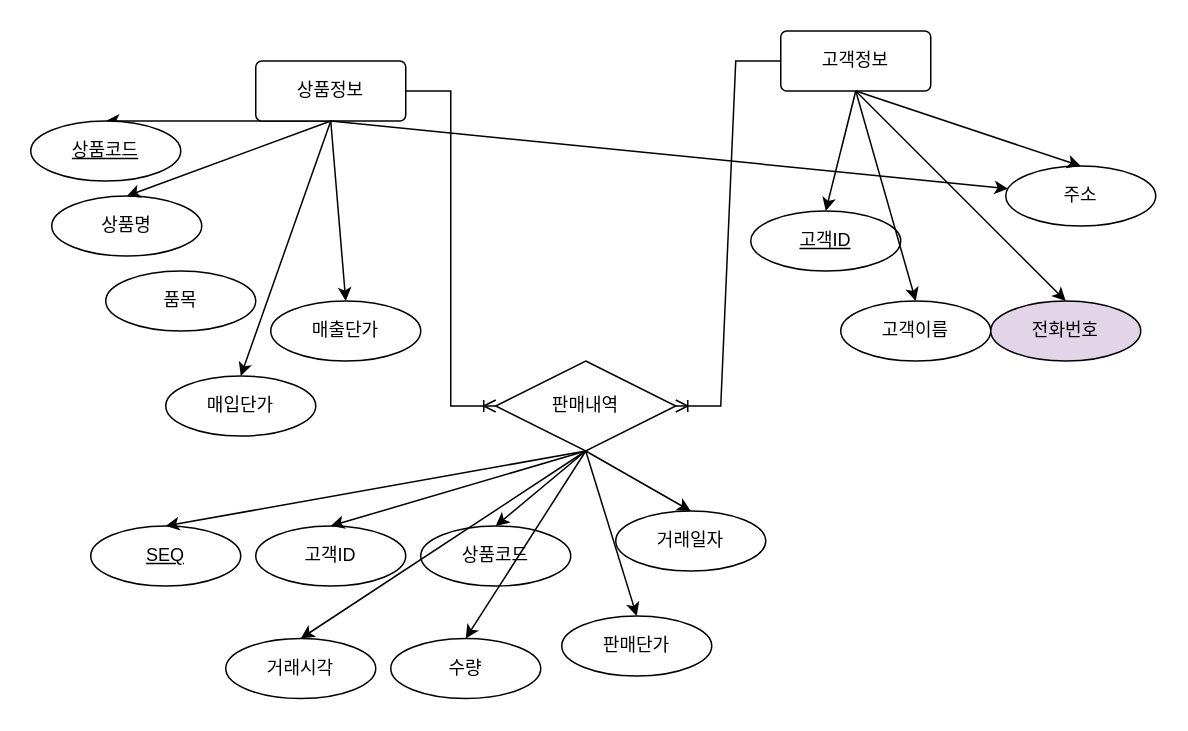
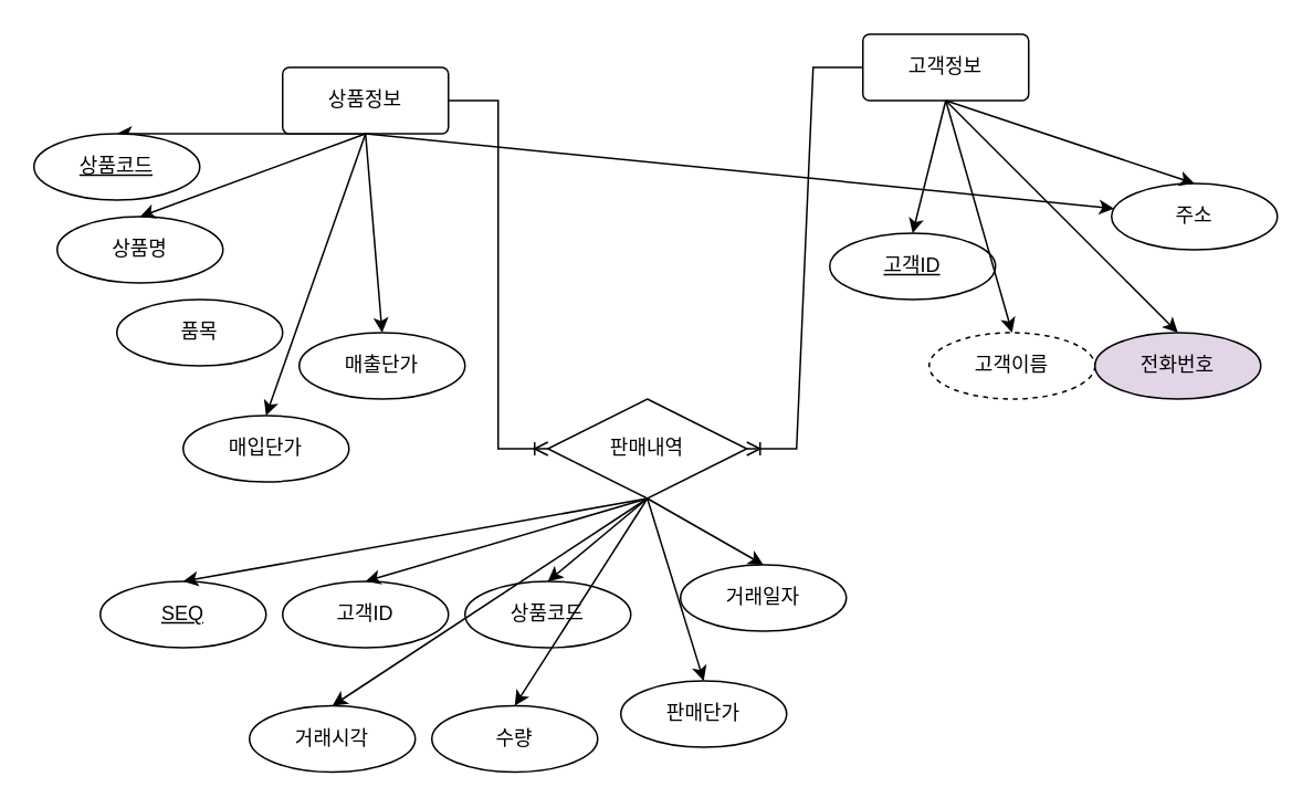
  <mxCell id="0" />
  <mxCell id="1" parent="0" />
  <mxCell id="2" style="rounded=0;orthogonalLoop=1;jettySize=auto;html=1;entryX=0.5;entryY=0;entryDx=0;entryDy=0;exitX=0.5;exitY=1;exitDx=0;exitDy=0;" edge="1" parent="1" source="3" target="4"><mxGeometry relative="1" as="geometry" /></mxCell>
  <mxCell id="3" value="상품정보" style="rounded=1;arcSize=10;whiteSpace=wrap;html=1;align=center;" vertex="1" parent="1"><mxGeometry x="170" y="40" width="100" height="40" as="geometry" /></mxCell>
  <mxCell id="4" value="상품코드" style="ellipse;whiteSpace=wrap;html=1;align=center;fontStyle=4;" vertex="1" parent="1"><mxGeometry x="20" y="80" width="100" height="40" as="geometry" /></mxCell>
  <mxCell id="5" value="상품명" style="ellipse;whiteSpace=wrap;html=1;align=center;" vertex="1" parent="1"><mxGeometry x="34" y="130" width="100" height="40" as="geometry" /></mxCell>
  <mxCell id="6" value="품목" style="ellipse;whiteSpace=wrap;html=1;align=center;" vertex="1" parent="1"><mxGeometry x="70" y="180" width="100" height="40" as="geometry" /></mxCell>
  <mxCell id="7" value="매입단가" style="ellipse;whiteSpace=wrap;html=1;align=center;" vertex="1" parent="1"><mxGeometry x="110" y="250" width="100" height="40" as="geometry" /></mxCell>
  <mxCell id="8" value="매출단가" style="ellipse;whiteSpace=wrap;html=1;align=center;" vertex="1" parent="1"><mxGeometry x="180" y="200" width="100" height="40" as="geometry" /></mxCell>
  <mxCell id="9" style="rounded=0;orthogonalLoop=1;jettySize=auto;html=1;entryX=0.5;entryY=0;entryDx=0;entryDy=0;exitX=0.5;exitY=1;exitDx=0;exitDy=0;" edge="1" parent="1" source="3" target="5"><mxGeometry relative="1" as="geometry"><mxPoint x="300" y="-60" as="sourcePoint" /><mxPoint x="80" y="20" as="targetPoint" /></mxGeometry></mxCell>
  <mxCell id="10" style="rounded=0;orthogonalLoop=1;jettySize=auto;html=1;exitX=0.5;exitY=1;exitDx=0;exitDy=0;" edge="1" parent="1" source="3" target="17"><mxGeometry relative="1" as="geometry"><mxPoint x="300" y="-60" as="sourcePoint" /><mxPoint x="190" y="20" as="targetPoint" /></mxGeometry></mxCell>
  <mxCell id="11" style="rounded=0;orthogonalLoop=1;jettySize=auto;html=1;entryX=0.5;entryY=0;entryDx=0;entryDy=0;exitX=0.5;exitY=1;exitDx=0;exitDy=0;" edge="1" parent="1" source="3" target="7"><mxGeometry relative="1" as="geometry"><mxPoint x="340" y="-40" as="sourcePoint" /><mxPoint x="300" y="20" as="targetPoint" /></mxGeometry></mxCell>
  <mxCell id="12" style="rounded=0;orthogonalLoop=1;jettySize=auto;html=1;entryX=0.5;entryY=0;entryDx=0;entryDy=0;exitX=0.5;exitY=1;exitDx=0;exitDy=0;" edge="1" parent="1" source="3" target="8"><mxGeometry relative="1" as="geometry"><mxPoint x="300" y="-60" as="sourcePoint" /><mxPoint x="410" y="20" as="targetPoint" /></mxGeometry></mxCell>
  <mxCell id="13" value="고객정보" style="rounded=1;arcSize=10;whiteSpace=wrap;html=1;align=center;" vertex="1" parent="1"><mxGeometry x="520" y="20" width="100" height="40" as="geometry" /></mxCell>
  <mxCell id="14" value="고객ID" style="ellipse;whiteSpace=wrap;html=1;align=center;fontStyle=4;" vertex="1" parent="1"><mxGeometry x="500" y="140" width="100" height="40" as="geometry" /></mxCell>
- <mxCell id="15" value="고객이름" style="ellipse;whiteSpace=wrap;html=1;align=center;" vertex="1" parent="1"><mxGeometry x="560" y="200" width="100" height="40" as="geometry" /></mxCell>
+ <mxCell id="15" value="고객이름" style="ellipse;whiteSpace=wrap;html=1;align=center;dashed=1;" vertex="1" parent="1"><mxGeometry x="560" y="200" width="100" height="40" as="geometry" /></mxCell>
  <mxCell id="16" value="전화번호" style="ellipse;whiteSpace=wrap;html=1;align=center;fillColor=#e1d5e7;" vertex="1" parent="1"><mxGeometry x="660" y="200" width="100" height="40" as="geometry" /></mxCell>
  <mxCell id="17" value="주소" style="ellipse;whiteSpace=wrap;html=1;align=center;" vertex="1" parent="1"><mxGeometry x="670" y="110" width="100" height="40" as="geometry" /></mxCell>
  <mxCell id="18" style="rounded=0;orthogonalLoop=1;jettySize=auto;html=1;entryX=0.5;entryY=0;entryDx=0;entryDy=0;exitX=0.5;exitY=1;exitDx=0;exitDy=0;" edge="1" parent="1" source="13" target="14"><mxGeometry relative="1" as="geometry"><mxPoint x="1030" y="250" as="sourcePoint" /><mxPoint x="810" y="310" as="targetPoint" /></mxGeometry></mxCell>
  <mxCell id="19" style="rounded=0;orthogonalLoop=1;jettySize=auto;html=1;entryX=0.5;entryY=0;entryDx=0;entryDy=0;exitX=0.5;exitY=1;exitDx=0;exitDy=0;" edge="1" parent="1" source="13" target="15"><mxGeometry relative="1" as="geometry"><mxPoint x="1010" y="320" as="sourcePoint" /><mxPoint x="840" y="365" as="targetPoint" /></mxGeometry></mxCell>
  <mxCell id="20" style="rounded=0;orthogonalLoop=1;jettySize=auto;html=1;entryX=0.5;entryY=0;entryDx=0;entryDy=0;exitX=0.5;exitY=1;exitDx=0;exitDy=0;" edge="1" parent="1" source="13" target="16"><mxGeometry relative="1" as="geometry"><mxPoint x="1010" y="320" as="sourcePoint" /><mxPoint x="950" y="365" as="targetPoint" /></mxGeometry></mxCell>
  <mxCell id="21" style="rounded=0;orthogonalLoop=1;jettySize=auto;html=1;entryX=0.5;entryY=0;entryDx=0;entryDy=0;exitX=0.5;exitY=1;exitDx=0;exitDy=0;" edge="1" parent="1" source="13" target="17"><mxGeometry relative="1" as="geometry"><mxPoint x="1010" y="320" as="sourcePoint" /><mxPoint x="1060" y="365" as="targetPoint" /></mxGeometry></mxCell>
  <mxCell id="22" value="판매내역" style="shape=rhombus;perimeter=rhombusPerimeter;whiteSpace=wrap;html=1;align=center;" vertex="1" parent="1"><mxGeometry x="330" y="240" width="120" height="60" as="geometry" /></mxCell>
  <mxCell id="23" value="" style="edgeStyle=entityRelationEdgeStyle;fontSize=12;html=1;endArrow=ERoneToMany;rounded=0;exitX=1;exitY=0.5;exitDx=0;exitDy=0;entryX=0;entryY=0.5;entryDx=0;entryDy=0;" edge="1" parent="1" source="3" target="22"><mxGeometry width="100" height="100" relative="1" as="geometry"><mxPoint x="370" y="300" as="sourcePoint" /><mxPoint x="110" y="160" as="targetPoint" /></mxGeometry></mxCell>
  <mxCell id="24" value="" style="edgeStyle=entityRelationEdgeStyle;fontSize=12;html=1;endArrow=ERoneToMany;rounded=0;exitX=0;exitY=0.5;exitDx=0;exitDy=0;entryX=1;entryY=0.5;entryDx=0;entryDy=0;" edge="1" parent="1" source="13" target="22"><mxGeometry width="100" height="100" relative="1" as="geometry"><mxPoint x="370" y="300" as="sourcePoint" /><mxPoint x="470" y="200" as="targetPoint" /></mxGeometry></mxCell>
  <mxCell id="25" value="SEQ" style="ellipse;whiteSpace=wrap;html=1;align=center;fontStyle=4;" vertex="1" parent="1"><mxGeometry x="60" y="350" width="100" height="40" as="geometry" /></mxCell>
  <mxCell id="26" value="거래일자" style="ellipse;whiteSpace=wrap;html=1;align=center;" vertex="1" parent="1"><mxGeometry x="410" y="340" width="100" height="40" as="geometry" /></mxCell>
  <mxCell id="27" value="거래시각" style="ellipse;whiteSpace=wrap;html=1;align=center;" vertex="1" parent="1"><mxGeometry x="150" y="425" width="100" height="40" as="geometry" /></mxCell>
  <mxCell id="28" value="고객ID" style="ellipse;whiteSpace=wrap;html=1;align=center;" vertex="1" parent="1"><mxGeometry x="170" y="350" width="100" height="40" as="geometry" /></mxCell>
  <mxCell id="29" value="상품코드" style="ellipse;whiteSpace=wrap;html=1;align=center;" vertex="1" parent="1"><mxGeometry x="280" y="350" width="100" height="40" as="geometry" /></mxCell>
  <mxCell id="30" value="수량" style="ellipse;whiteSpace=wrap;html=1;align=center;" vertex="1" parent="1"><mxGeometry x="260" y="425" width="100" height="40" as="geometry" /></mxCell>
  <mxCell id="31" value="판매단가" style="ellipse;whiteSpace=wrap;html=1;align=center;" vertex="1" parent="1"><mxGeometry x="374" y="410" width="100" height="40" as="geometry" /></mxCell>
  <mxCell id="32" style="rounded=0;orthogonalLoop=1;jettySize=auto;html=1;entryX=0.5;entryY=0;entryDx=0;entryDy=0;exitX=0.5;exitY=1;exitDx=0;exitDy=0;" edge="1" parent="1" source="22" target="25"><mxGeometry relative="1" as="geometry"><mxPoint x="380" y="190" as="sourcePoint" /><mxPoint x="210" y="235" as="targetPoint" /></mxGeometry></mxCell>
  <mxCell id="33" style="rounded=0;orthogonalLoop=1;jettySize=auto;html=1;entryX=0.5;entryY=0;entryDx=0;entryDy=0;exitX=0.5;exitY=1;exitDx=0;exitDy=0;" edge="1" parent="1" source="22" target="28"><mxGeometry relative="1" as="geometry"><mxPoint x="420" y="190" as="sourcePoint" /><mxPoint x="90" y="280" as="targetPoint" /></mxGeometry></mxCell>
  <mxCell id="34" style="rounded=0;orthogonalLoop=1;jettySize=auto;html=1;entryX=0.5;entryY=0;entryDx=0;entryDy=0;exitX=0.5;exitY=1;exitDx=0;exitDy=0;" edge="1" parent="1" source="22" target="29"><mxGeometry relative="1" as="geometry"><mxPoint x="420" y="190" as="sourcePoint" /><mxPoint x="200" y="280" as="targetPoint" /></mxGeometry></mxCell>
  <mxCell id="35" style="rounded=0;orthogonalLoop=1;jettySize=auto;html=1;entryX=0.5;entryY=0;entryDx=0;entryDy=0;exitX=0.5;exitY=1;exitDx=0;exitDy=0;" edge="1" parent="1" source="22" target="26"><mxGeometry relative="1" as="geometry"><mxPoint x="410" y="180" as="sourcePoint" /><mxPoint x="310" y="280" as="targetPoint" /></mxGeometry></mxCell>
  <mxCell id="36" style="rounded=0;orthogonalLoop=1;jettySize=auto;html=1;entryX=0.5;entryY=0;entryDx=0;entryDy=0;exitX=0.5;exitY=1;exitDx=0;exitDy=0;" edge="1" parent="1" source="22" target="27"><mxGeometry relative="1" as="geometry"><mxPoint x="420" y="190" as="sourcePoint" /><mxPoint x="420" y="280" as="targetPoint" /></mxGeometry></mxCell>
  <mxCell id="37" style="rounded=0;orthogonalLoop=1;jettySize=auto;html=1;entryX=0.5;entryY=0;entryDx=0;entryDy=0;exitX=0.5;exitY=1;exitDx=0;exitDy=0;" edge="1" parent="1" source="22" target="30"><mxGeometry relative="1" as="geometry"><mxPoint x="420" y="190" as="sourcePoint" /><mxPoint x="530" y="280" as="targetPoint" /></mxGeometry></mxCell>
  <mxCell id="38" style="rounded=0;orthogonalLoop=1;jettySize=auto;html=1;entryX=0.5;entryY=0;entryDx=0;entryDy=0;exitX=0.5;exitY=1;exitDx=0;exitDy=0;" edge="1" parent="1" source="22" target="31"><mxGeometry relative="1" as="geometry"><mxPoint x="370" y="230" as="sourcePoint" /><mxPoint x="640" y="280" as="targetPoint" /></mxGeometry></mxCell>
